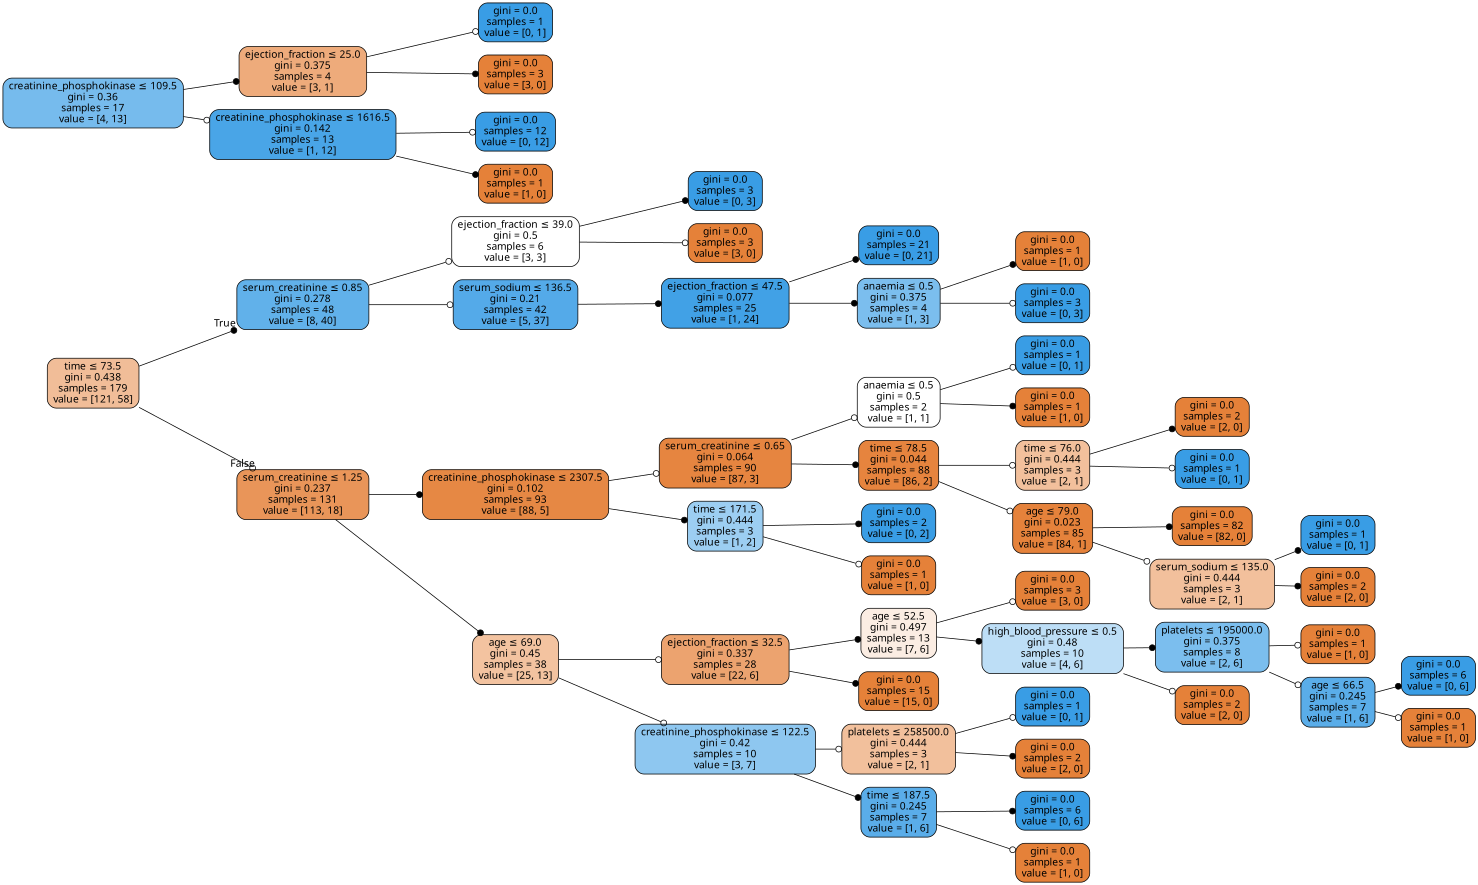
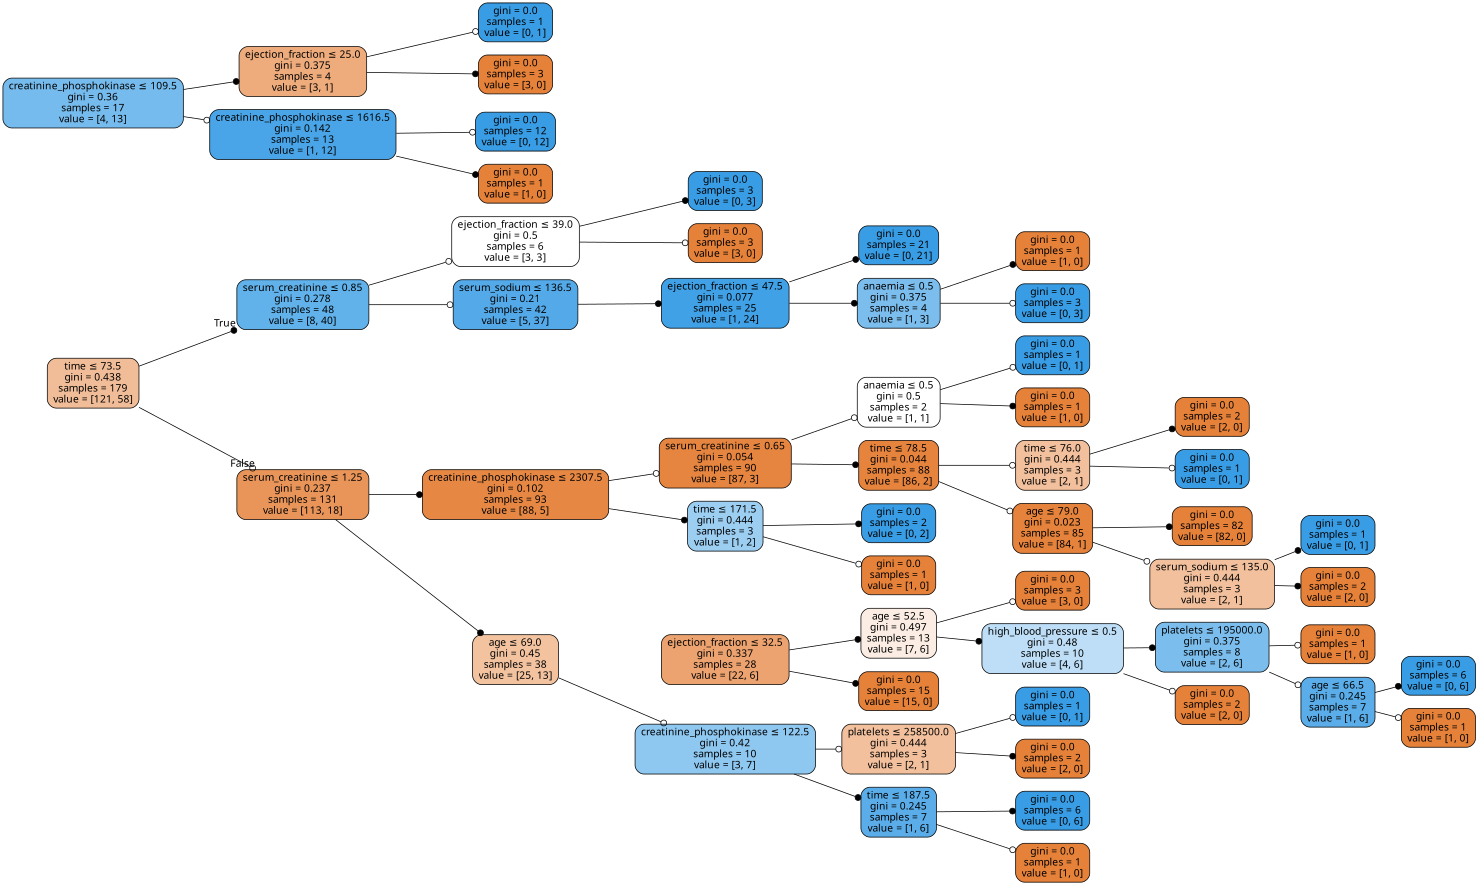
  digraph {
    fontname="Noto Sans"
    rankdir=LR
    node [color=black fillcolor="#e58139" fontname="Noto Sans" shape=box style="filled, rounded"]
    edge [arrowhead=dot fontname="Noto Sans"]
    n1 [fillcolor="#f1bd98" label=<time &le; 73.5<br/>gini = 0.438<br/>samples = 179<br/>value = [121, 58]>]
    n2 [fillcolor="#61b1ea" label=<serum_creatinine &le; 0.85<br/>gini = 0.278<br/>samples = 48<br/>value = [8, 40]>]
    n3 [fillcolor="#e99559" label=<serum_creatinine &le; 1.25<br/>gini = 0.237<br/>samples = 131<br/>value = [113, 18]>]
    n4 [fillcolor="#ffffff" label=<ejection_fraction &le; 39.0<br/>gini = 0.5<br/>samples = 6<br/>value = [3, 3]>]
    n5 [fillcolor="#54aae9" label=<serum_sodium &le; 136.5<br/>gini = 0.21<br/>samples = 42<br/>value = [5, 37]>]
    n6 [fillcolor="#e68844" label=<creatinine_phosphokinase &le; 2307.5<br/>gini = 0.102<br/>samples = 93<br/>value = [88, 5]>]
    n7 [fillcolor="#f3c3a0" label=<age &le; 69.0<br/>gini = 0.45<br/>samples = 38<br/>value = [25, 13]>]
    n8 [fillcolor="#399de5" label=<gini = 0.0<br/>samples = 3<br/>value = [0, 3]>]
    n9 [label=<gini = 0.0<br/>samples = 3<br/>value = [3, 0]>]
    n10 [fillcolor="#41a1e6" label=<ejection_fraction &le; 47.5<br/>gini = 0.077<br/>samples = 25<br/>value = [1, 24]>]
    n11 [fillcolor="#399de5" label=<gini = 0.0<br/>samples = 21<br/>value = [0, 21]>]
    n12 [fillcolor="#7bbeee" label=<anaemia &le; 0.5<br/>gini = 0.375<br/>samples = 4<br/>value = [1, 3]>]
    n13 [fillcolor="#76bbed" label=<creatinine_phosphokinase &le; 109.5<br/>gini = 0.36<br/>samples = 17<br/>value = [4, 13]>]
    n14 [fillcolor="#eeab7b" label=<ejection_fraction &le; 25.0<br/>gini = 0.375<br/>samples = 4<br/>value = [3, 1]>]
    n15 [fillcolor="#49a5e7" label=<creatinine_phosphokinase &le; 1616.5<br/>gini = 0.142<br/>samples = 13<br/>value = [1, 12]>]
    n16 [label=<gini = 0.0<br/>samples = 1<br/>value = [1, 0]>]
    n17 [fillcolor="#399de5" label=<gini = 0.0<br/>samples = 3<br/>value = [0, 3]>]
    n18 [fillcolor="#399de5" label=<gini = 0.0<br/>samples = 1<br/>value = [0, 1]>]
    n19 [label=<gini = 0.0<br/>samples = 3<br/>value = [3, 0]>]
    n20 [fillcolor="#399de5" label=<gini = 0.0<br/>samples = 12<br/>value = [0, 12]>]
    n21 [label=<gini = 0.0<br/>samples = 1<br/>value = [1, 0]>]
-   n22 [fillcolor="#e68540" label=<serum_creatinine &le; 0.65<br/>gini = 0.064<br/>samples = 90<br/>value = [87, 3]>]
+   n22 [fillcolor="#e68540" label=<serum_creatinine &le; 0.65<br/>gini = 0.054<br/>samples = 90<br/>value = [87, 3]>]
    n23 [fillcolor="#9ccef2" label=<time &le; 171.5<br/>gini = 0.444<br/>samples = 3<br/>value = [1, 2]>]
    n24 [fillcolor="#eca36f" label=<ejection_fraction &le; 32.5<br/>gini = 0.337<br/>samples = 28<br/>value = [22, 6]>]
    n25 [fillcolor="#8ec7f0" label=<creatinine_phosphokinase &le; 122.5<br/>gini = 0.42<br/>samples = 10<br/>value = [3, 7]>]
    n26 [fillcolor="#ffffff" label=<anaemia &le; 0.5<br/>gini = 0.5<br/>samples = 2<br/>value = [1, 1]>]
    n27 [fillcolor="#e6843e" label=<time &le; 78.5<br/>gini = 0.044<br/>samples = 88<br/>value = [86, 2]>]
    n28 [fillcolor="#399de5" label=<gini = 0.0<br/>samples = 2<br/>value = [0, 2]>]
    n29 [label=<gini = 0.0<br/>samples = 1<br/>value = [1, 0]>]
    n30 [fillcolor="#399de5" label=<gini = 0.0<br/>samples = 1<br/>value = [0, 1]>]
    n31 [label=<gini = 0.0<br/>samples = 1<br/>value = [1, 0]>]
    n32 [fillcolor="#f2c09c" label=<time &le; 76.0<br/>gini = 0.444<br/>samples = 3<br/>value = [2, 1]>]
    n33 [fillcolor="#e5823b" label=<age &le; 79.0<br/>gini = 0.023<br/>samples = 85<br/>value = [84, 1]>]
    n34 [label=<gini = 0.0<br/>samples = 2<br/>value = [2, 0]>]
    n35 [fillcolor="#399de5" label=<gini = 0.0<br/>samples = 1<br/>value = [0, 1]>]
    n36 [label=<gini = 0.0<br/>samples = 82<br/>value = [82, 0]>]
    n37 [fillcolor="#f2c09c" label=<serum_sodium &le; 135.0<br/>gini = 0.444<br/>samples = 3<br/>value = [2, 1]>]
    n38 [fillcolor="#399de5" label=<gini = 0.0<br/>samples = 1<br/>value = [0, 1]>]
    n39 [label=<gini = 0.0<br/>samples = 2<br/>value = [2, 0]>]
    n40 [fillcolor="#fbede3" label=<age &le; 52.5<br/>gini = 0.497<br/>samples = 13<br/>value = [7, 6]>]
    n41 [label=<gini = 0.0<br/>samples = 15<br/>value = [15, 0]>]
    n42 [fillcolor="#f2c09c" label=<platelets &le; 258500.0<br/>gini = 0.444<br/>samples = 3<br/>value = [2, 1]>]
    n43 [fillcolor="#5aade9" label=<time &le; 187.5<br/>gini = 0.245<br/>samples = 7<br/>value = [1, 6]>]
    n44 [label=<gini = 0.0<br/>samples = 3<br/>value = [3, 0]>]
    n45 [fillcolor="#bddef6" label=<high_blood_pressure &le; 0.5<br/>gini = 0.48<br/>samples = 10<br/>value = [4, 6]>]
    n46 [fillcolor="#7bbeee" label=<platelets &le; 195000.0<br/>gini = 0.375<br/>samples = 8<br/>value = [2, 6]>]
    n47 [label=<gini = 0.0<br/>samples = 2<br/>value = [2, 0]>]
    n48 [label=<gini = 0.0<br/>samples = 1<br/>value = [1, 0]>]
    n49 [fillcolor="#5aade9" label=<age &le; 66.5<br/>gini = 0.245<br/>samples = 7<br/>value = [1, 6]>]
    n50 [fillcolor="#399de5" label=<gini = 0.0<br/>samples = 6<br/>value = [0, 6]>]
    n51 [label=<gini = 0.0<br/>samples = 1<br/>value = [1, 0]>]
    n52 [fillcolor="#399de5" label=<gini = 0.0<br/>samples = 1<br/>value = [0, 1]>]
    n53 [label=<gini = 0.0<br/>samples = 2<br/>value = [2, 0]>]
    n54 [fillcolor="#399de5" label=<gini = 0.0<br/>samples = 6<br/>value = [0, 6]>]
    n55 [label=<gini = 0.0<br/>samples = 1<br/>value = [1, 0]>]
    n1 -> n2 [headlabel=True labelangle=45 labeldistance=2.5]
    n1 -> n3 [arrowhead=odot headlabel=False labelangle=-45 labeldistance=2.5]
    n2 -> n4 [arrowhead=odot]
    n2 -> n5 [arrowhead=odot]
    n3 -> n6
    n3 -> n7
    n4 -> n8
    n4 -> n9 [arrowhead=odot]
    n5 -> n10
    n6 -> n22 [arrowhead=odot]
    n6 -> n23
-   n7 -> n24 [arrowhead=odot]
    n7 -> n25 [arrowhead=odot]
    n10 -> n11
    n10 -> n12
    n12 -> n16
    n12 -> n17 [arrowhead=odot]
    n13 -> n14
    n13 -> n15 [arrowhead=odot]
    n14 -> n18 [arrowhead=odot]
    n14 -> n19
    n15 -> n20 [arrowhead=odot]
    n15 -> n21
    n22 -> n26 [arrowhead=odot]
    n22 -> n27
    n23 -> n28
    n23 -> n29 [arrowhead=odot]
    n24 -> n40
    n24 -> n41
    n25 -> n42 [arrowhead=odot]
    n25 -> n43
    n26 -> n30 [arrowhead=odot]
    n26 -> n31
    n27 -> n32 [arrowhead=odot]
    n27 -> n33 [arrowhead=odot]
    n32 -> n34
    n32 -> n35 [arrowhead=odot]
    n33 -> n36
    n33 -> n37 [arrowhead=odot]
    n37 -> n38
    n37 -> n39
    n40 -> n44 [arrowhead=odot]
    n40 -> n45
    n42 -> n52 [arrowhead=odot]
    n42 -> n53
    n43 -> n54
    n43 -> n55 [arrowhead=odot]
    n45 -> n46
    n45 -> n47 [arrowhead=odot]
    n46 -> n48 [arrowhead=odot]
    n46 -> n49 [arrowhead=odot]
    n49 -> n50
    n49 -> n51 [arrowhead=odot]
  }
